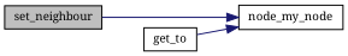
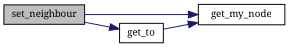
  digraph {
    fontname="Noto Serif"
    rankdir=LR
    node [color=black fillcolor=white fontname="Noto Serif" fontsize=10 shape=record style=filled]
    edge [color=midnightblue fontname="Noto Serif" fontsize=10 labelfontname=Helvetica labelfontsize=10 style=solid]
    n1 [fillcolor=grey75 fontcolor=black height=0.2 label=set_neighbour width=0.4]
-   n2 [height=0.2 label=node_my_node width=0.4]
+   n2 [height=0.2 label=get_my_node width=0.4]
    n3 [height=0.2 label=get_to width=0.4]
    n1 -> n2
+   n1 -> n3
    n3 -> n2
  }
